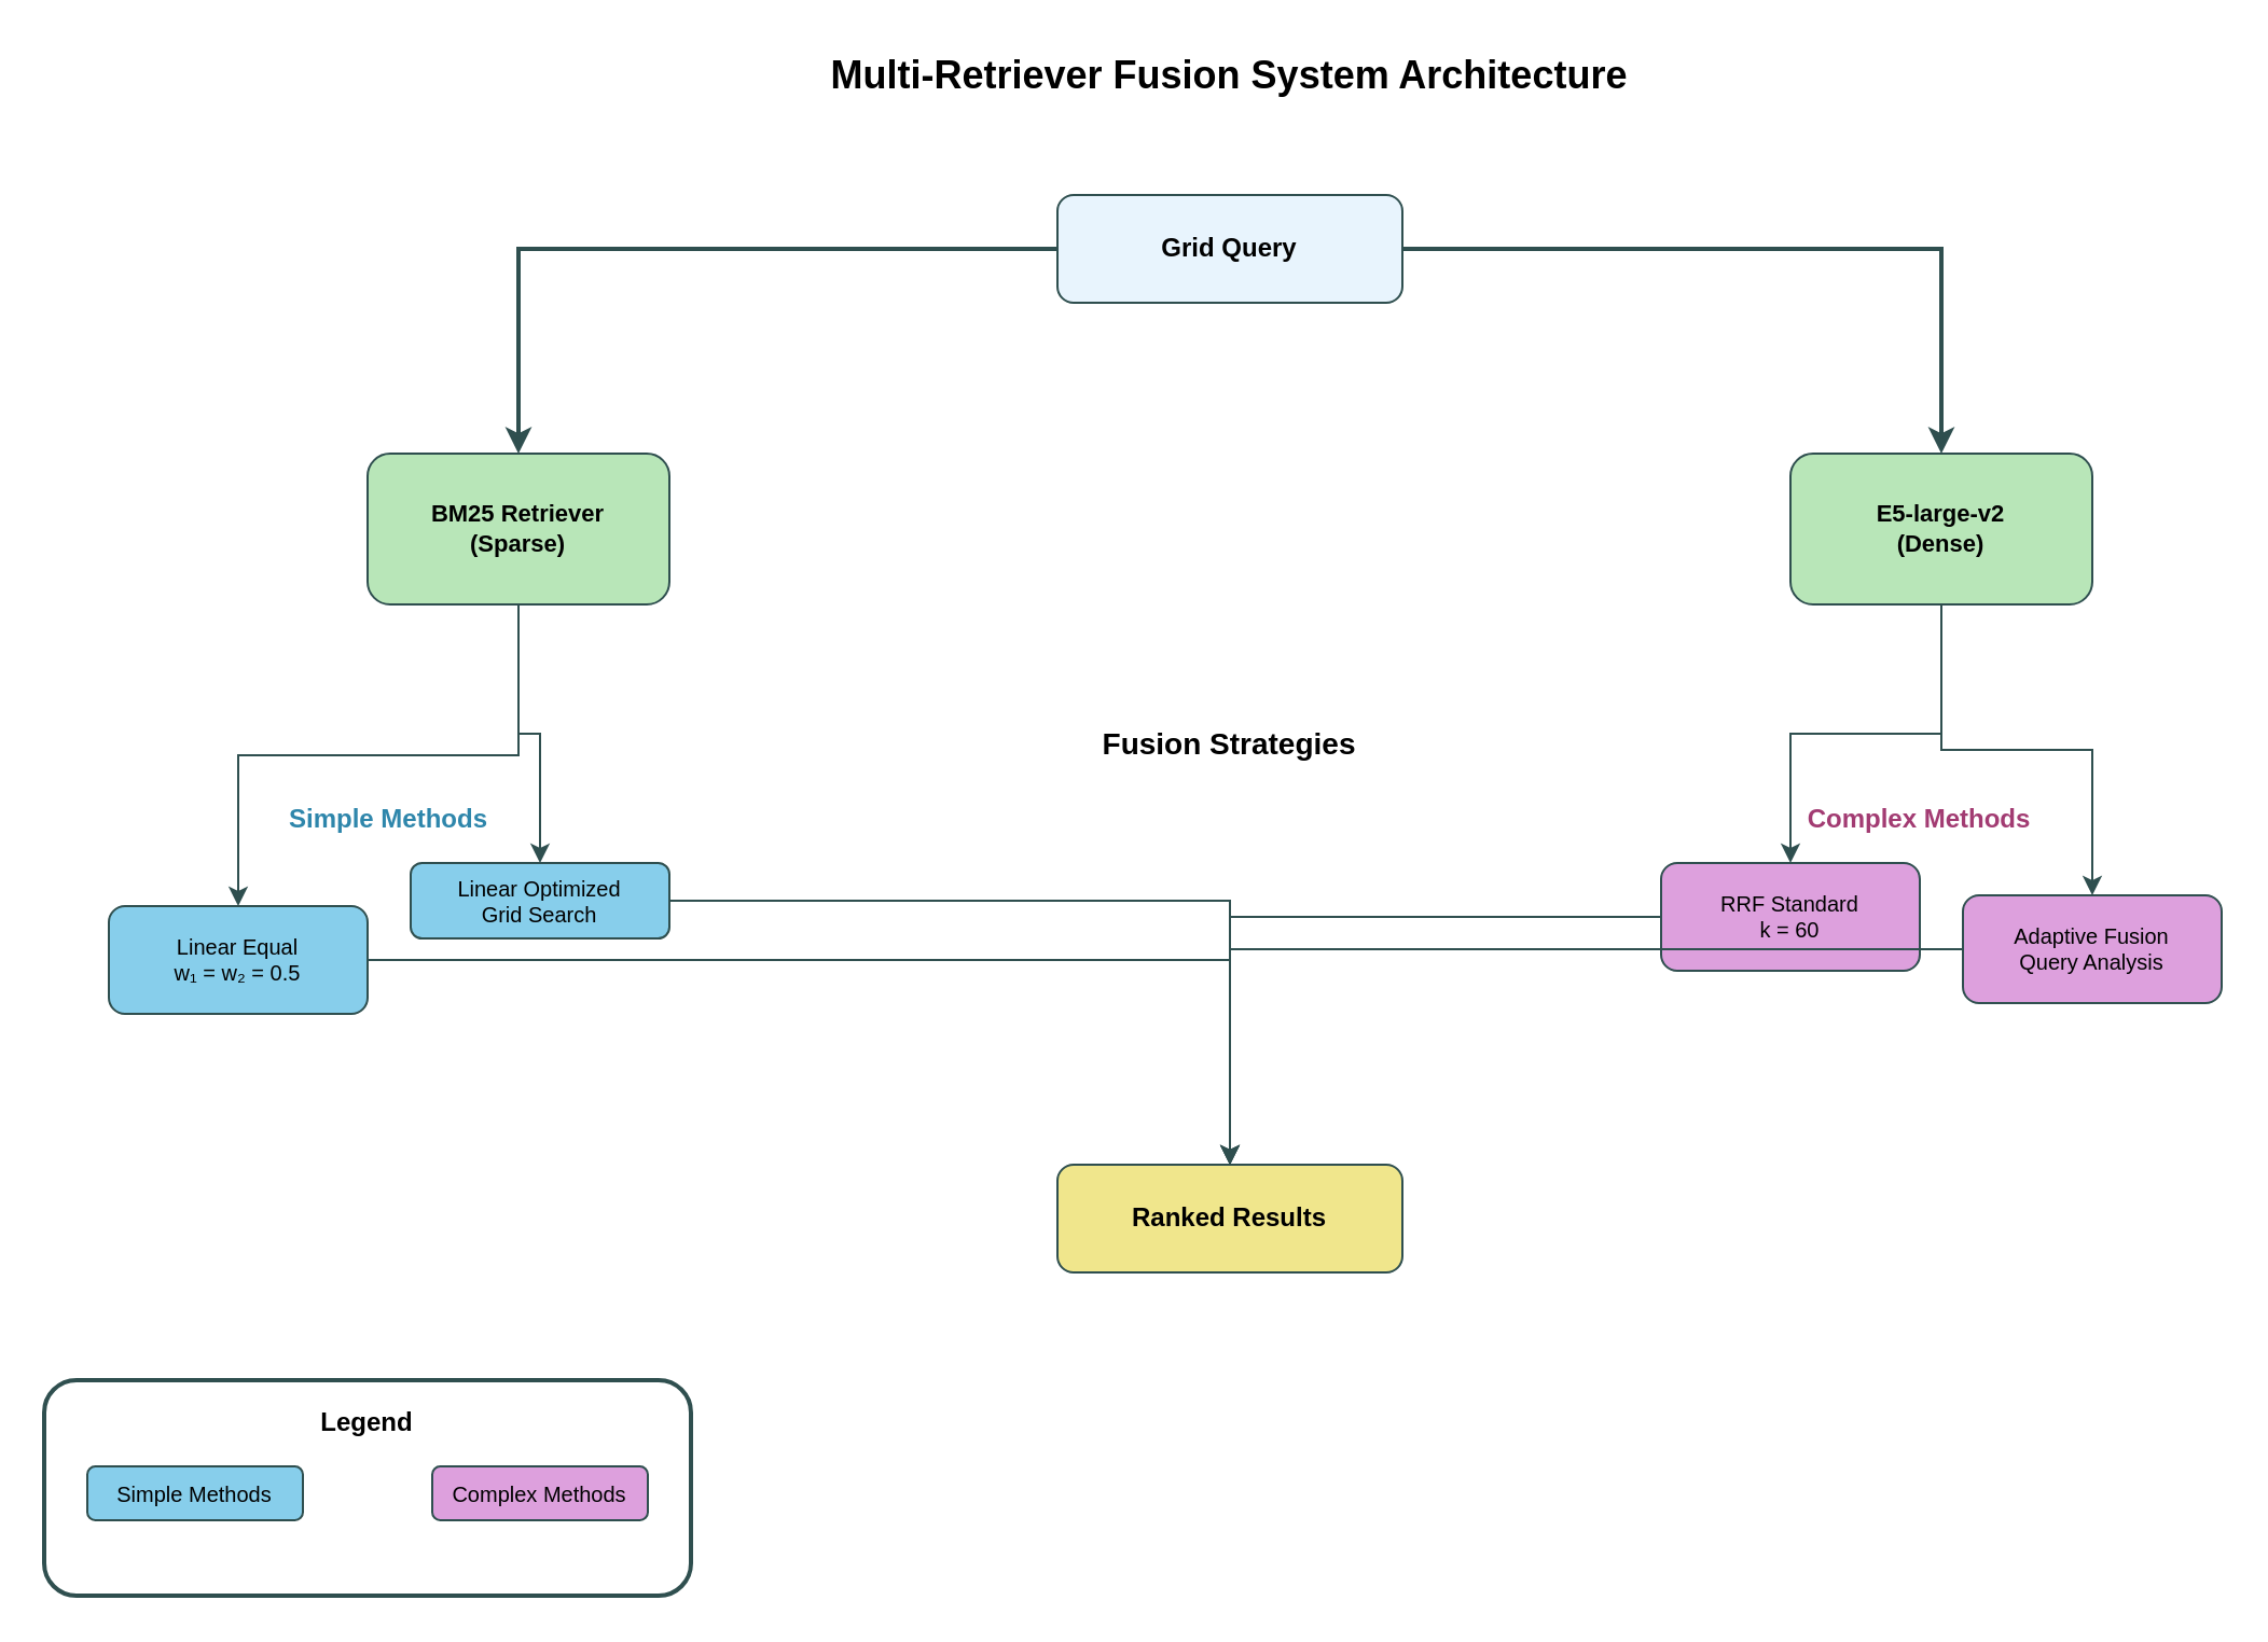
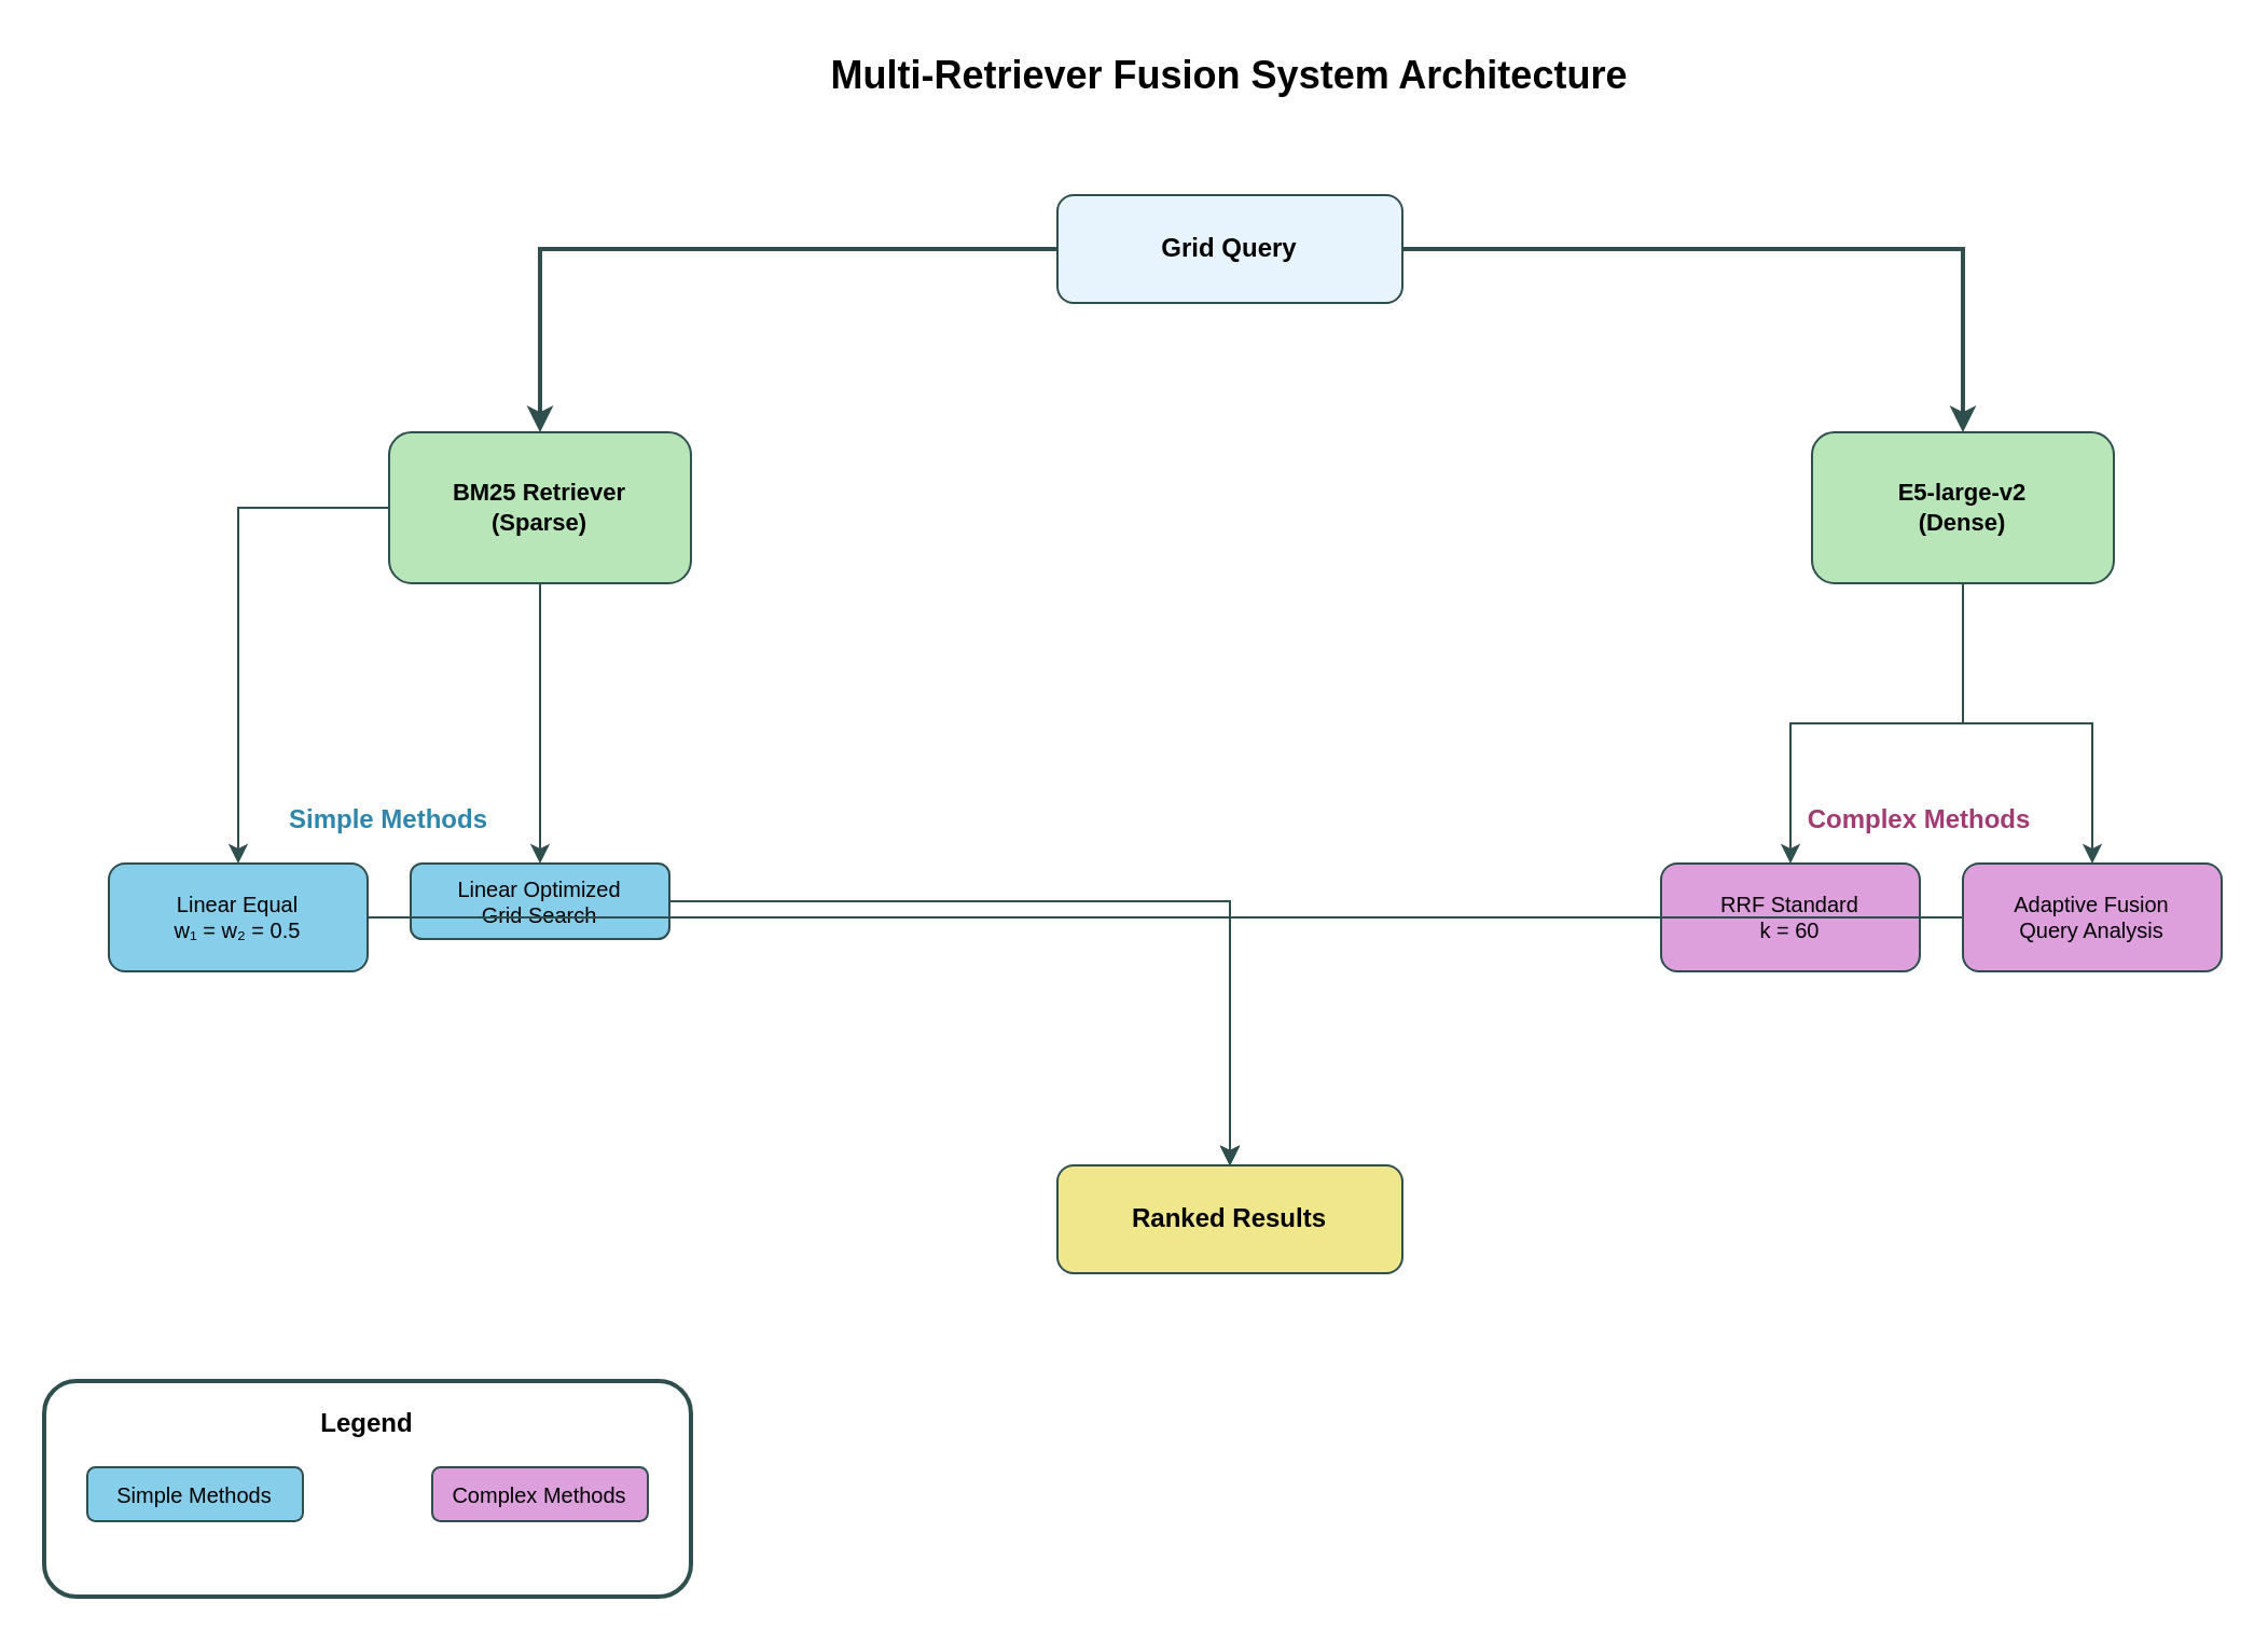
  <mxCell id="0" />
  <mxCell id="1" parent="0" />
  <mxCell id="2" value="Multi-Retriever Fusion System Architecture" style="text;html=1;strokeColor=none;fillColor=none;align=center;verticalAlign=middle;whiteSpace=wrap;rounded=0;fontSize=18;fontStyle=1;" vertex="1" parent="1"><mxGeometry x="370" y="20" width="400" height="30" as="geometry" /></mxCell>
  <mxCell id="3" value="Grid Query" style="rounded=1;whiteSpace=wrap;html=1;fillColor=#E8F4FD;strokeColor=#2F4F4F;fontSize=12;fontStyle=1;" vertex="1" parent="1"><mxGeometry x="490" y="90" width="160" height="50" as="geometry" /></mxCell>
- <mxCell id="4" value="BM25 Retriever&#10;(Sparse)" style="rounded=1;whiteSpace=wrap;html=1;fillColor=#B8E6B8;strokeColor=#2F4F4F;fontSize=11;fontStyle=1;" vertex="1" parent="1"><mxGeometry x="170" y="210" width="140" height="70" as="geometry" /></mxCell>
- <mxCell id="5" value="E5-large-v2&#10;(Dense)" style="rounded=1;whiteSpace=wrap;html=1;fillColor=#B8E6B8;strokeColor=#2F4F4F;fontSize=11;fontStyle=1;" vertex="1" parent="1"><mxGeometry x="830" y="210" width="140" height="70" as="geometry" /></mxCell>
- <mxCell id="6" value="Fusion Strategies" style="text;html=1;strokeColor=none;fillColor=none;align=center;verticalAlign=middle;whiteSpace=wrap;rounded=0;fontSize=14;fontStyle=1;" vertex="1" parent="1"><mxGeometry x="490" y="330" width="160" height="30" as="geometry" /></mxCell>
+ <mxCell id="4" value="BM25 Retriever&#10;(Sparse)" style="rounded=1;whiteSpace=wrap;html=1;fillColor=#B8E6B8;strokeColor=#2F4F4F;fontSize=11;fontStyle=1;" vertex="1" parent="1"><mxGeometry x="180" y="200" width="140" height="70" as="geometry" /></mxCell>
+ <mxCell id="5" value="E5-large-v2&#10;(Dense)" style="rounded=1;whiteSpace=wrap;html=1;fillColor=#B8E6B8;strokeColor=#2F4F4F;fontSize=11;fontStyle=1;" vertex="1" parent="1"><mxGeometry x="840" y="200" width="140" height="70" as="geometry" /></mxCell>
  <mxCell id="7" value="Simple Methods" style="text;html=1;strokeColor=none;fillColor=none;align=center;verticalAlign=middle;whiteSpace=wrap;rounded=0;fontSize=12;fontStyle=1;fontColor=#2E86AB;" vertex="1" parent="1"><mxGeometry x="120" y="370" width="120" height="20" as="geometry" /></mxCell>
- <mxCell id="8" value="Linear Equal&#10;w₁ = w₂ = 0.5" style="rounded=1;whiteSpace=wrap;html=1;fillColor=#87CEEB;strokeColor=#2F4F4F;fontSize=10;" vertex="1" parent="1"><mxGeometry x="50" y="420" width="120" height="50" as="geometry" /></mxCell>
+ <mxCell id="8" value="Linear Equal&#10;w₁ = w₂ = 0.5" style="rounded=1;whiteSpace=wrap;html=1;fillColor=#87CEEB;strokeColor=#2F4F4F;fontSize=10;" vertex="1" parent="1"><mxGeometry x="50" y="400" width="120" height="50" as="geometry" /></mxCell>
  <mxCell id="9" value="Linear Optimized&#10;Grid Search" style="rounded=1;whiteSpace=wrap;html=1;fillColor=#87CEEB;strokeColor=#2F4F4F;fontSize=10;" vertex="1" parent="1"><mxGeometry x="190" y="400" width="120" height="35" as="geometry" /></mxCell>
  <mxCell id="10" value="Complex Methods" style="text;html=1;strokeColor=none;fillColor=none;align=center;verticalAlign=middle;whiteSpace=wrap;rounded=0;fontSize=12;fontStyle=1;fontColor=#A23B72;" vertex="1" parent="1"><mxGeometry x="830" y="370" width="120" height="20" as="geometry" /></mxCell>
  <mxCell id="11" value="RRF Standard&#10;k = 60" style="rounded=1;whiteSpace=wrap;html=1;fillColor=#DDA0DD;strokeColor=#2F4F4F;fontSize=10;" vertex="1" parent="1"><mxGeometry x="770" y="400" width="120" height="50" as="geometry" /></mxCell>
- <mxCell id="12" value="Adaptive Fusion&#10;Query Analysis" style="rounded=1;whiteSpace=wrap;html=1;fillColor=#DDA0DD;strokeColor=#2F4F4F;fontSize=10;" vertex="1" parent="1"><mxGeometry x="910" y="415" width="120" height="50" as="geometry" /></mxCell>
+ <mxCell id="12" value="Adaptive Fusion&#10;Query Analysis" style="rounded=1;whiteSpace=wrap;html=1;fillColor=#DDA0DD;strokeColor=#2F4F4F;fontSize=10;" vertex="1" parent="1"><mxGeometry x="910" y="400" width="120" height="50" as="geometry" /></mxCell>
  <mxCell id="13" value="Ranked Results" style="rounded=1;whiteSpace=wrap;html=1;fillColor=#F0E68C;strokeColor=#2F4F4F;fontSize=12;fontStyle=1;" vertex="1" parent="1"><mxGeometry x="490" y="540" width="160" height="50" as="geometry" /></mxCell>
  <mxCell id="14" style="edgeStyle=orthogonalEdgeStyle;rounded=0;orthogonalLoop=1;jettySize=auto;html=1;strokeWidth=2;strokeColor=#2F4F4F;" edge="1" parent="1" source="3" target="4"><mxGeometry relative="1" as="geometry" /></mxCell>
  <mxCell id="15" style="edgeStyle=orthogonalEdgeStyle;rounded=0;orthogonalLoop=1;jettySize=auto;html=1;strokeWidth=2;strokeColor=#2F4F4F;" edge="1" parent="1" source="3" target="5"><mxGeometry relative="1" as="geometry" /></mxCell>
  <mxCell id="16" style="edgeStyle=orthogonalEdgeStyle;rounded=0;orthogonalLoop=1;jettySize=auto;html=1;strokeWidth=1;strokeColor=#2F4F4F;" edge="1" parent="1" source="4" target="8"><mxGeometry relative="1" as="geometry" /></mxCell>
  <mxCell id="17" style="edgeStyle=orthogonalEdgeStyle;rounded=0;orthogonalLoop=1;jettySize=auto;html=1;strokeWidth=1;strokeColor=#2F4F4F;" edge="1" parent="1" source="4" target="9"><mxGeometry relative="1" as="geometry" /></mxCell>
  <mxCell id="18" style="edgeStyle=orthogonalEdgeStyle;rounded=0;orthogonalLoop=1;jettySize=auto;html=1;strokeWidth=1;strokeColor=#2F4F4F;" edge="1" parent="1" source="5" target="11"><mxGeometry relative="1" as="geometry" /></mxCell>
  <mxCell id="19" style="edgeStyle=orthogonalEdgeStyle;rounded=0;orthogonalLoop=1;jettySize=auto;html=1;strokeWidth=1;strokeColor=#2F4F4F;" edge="1" parent="1" source="5" target="12"><mxGeometry relative="1" as="geometry" /></mxCell>
  <mxCell id="20" style="edgeStyle=orthogonalEdgeStyle;rounded=0;orthogonalLoop=1;jettySize=auto;html=1;strokeWidth=1;strokeColor=#2F4F4F;" edge="1" parent="1" source="8" target="13"><mxGeometry relative="1" as="geometry" /></mxCell>
  <mxCell id="21" style="edgeStyle=orthogonalEdgeStyle;rounded=0;orthogonalLoop=1;jettySize=auto;html=1;strokeWidth=1;strokeColor=#2F4F4F;" edge="1" parent="1" source="9" target="13"><mxGeometry relative="1" as="geometry" /></mxCell>
  <mxCell id="22" style="edgeStyle=orthogonalEdgeStyle;rounded=0;orthogonalLoop=1;jettySize=auto;html=1;strokeWidth=1;strokeColor=#2F4F4F;" edge="1" parent="1" source="11" target="13"><mxGeometry relative="1" as="geometry" /></mxCell>
  <mxCell id="23" style="edgeStyle=orthogonalEdgeStyle;rounded=0;orthogonalLoop=1;jettySize=auto;html=1;strokeWidth=1;strokeColor=#2F4F4F;" edge="1" parent="1" source="12" target="13"><mxGeometry relative="1" as="geometry" /></mxCell>
  <mxCell id="24" value="" style="rounded=1;whiteSpace=wrap;html=1;fillColor=none;strokeColor=#2F4F4F;strokeWidth=2;" vertex="1" parent="1"><mxGeometry x="20" y="640" width="300" height="100" as="geometry" /></mxCell>
  <mxCell id="25" value="Legend" style="text;html=1;strokeColor=none;fillColor=none;align=center;verticalAlign=middle;whiteSpace=wrap;rounded=0;fontSize=12;fontStyle=1;" vertex="1" parent="1"><mxGeometry x="150" y="650" width="40" height="20" as="geometry" /></mxCell>
  <mxCell id="26" value="Simple Methods" style="rounded=1;whiteSpace=wrap;html=1;fillColor=#87CEEB;strokeColor=#2F4F4F;fontSize=10;" vertex="1" parent="1"><mxGeometry x="40" y="680" width="100" height="25" as="geometry" /></mxCell>
  <mxCell id="27" value="Complex Methods" style="rounded=1;whiteSpace=wrap;html=1;fillColor=#DDA0DD;strokeColor=#2F4F4F;fontSize=10;" vertex="1" parent="1"><mxGeometry x="200" y="680" width="100" height="25" as="geometry" /></mxCell>
